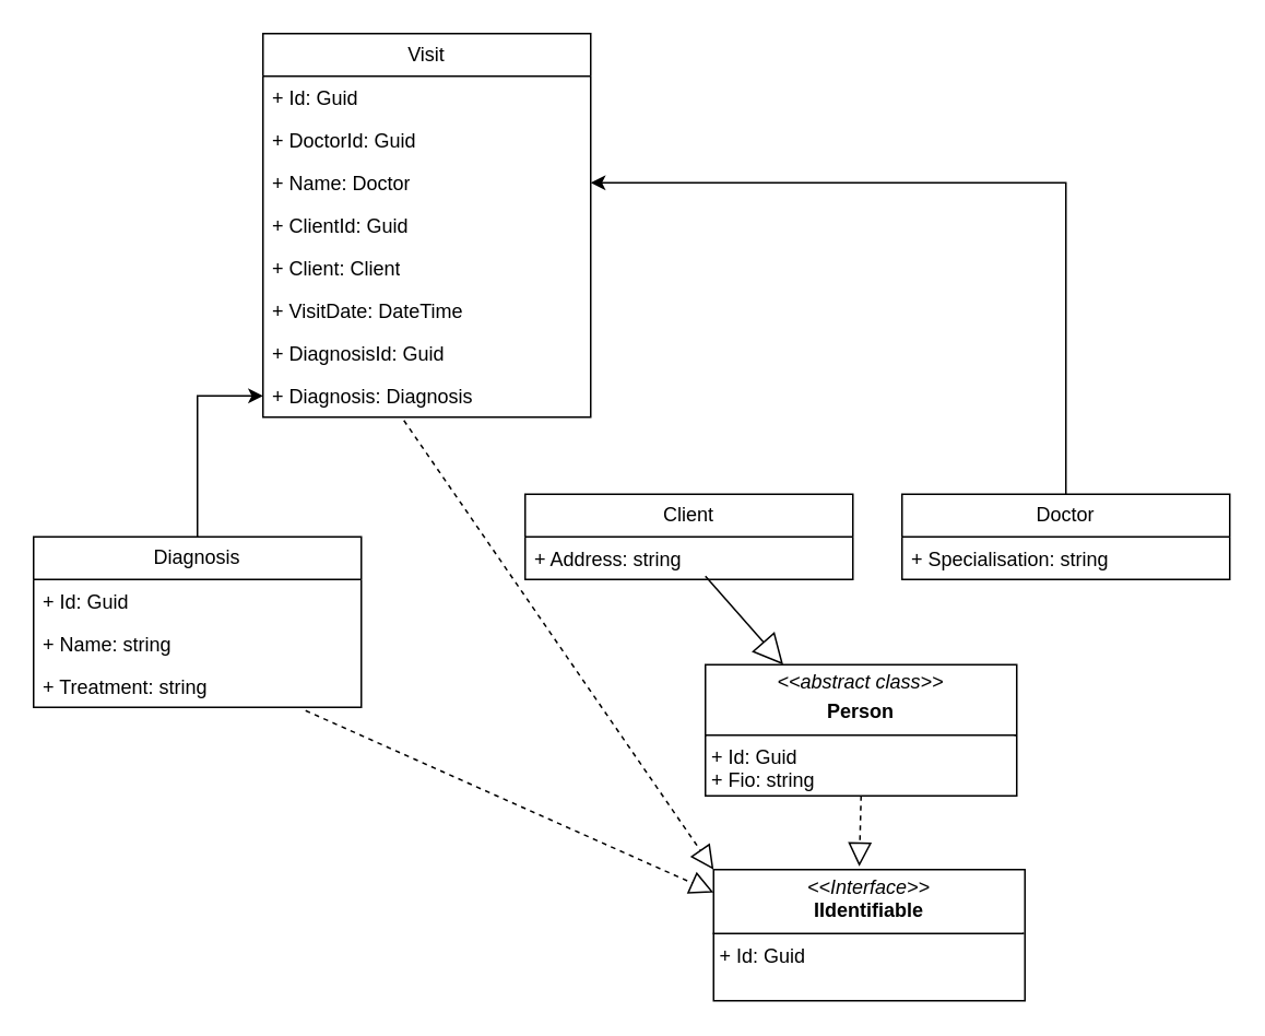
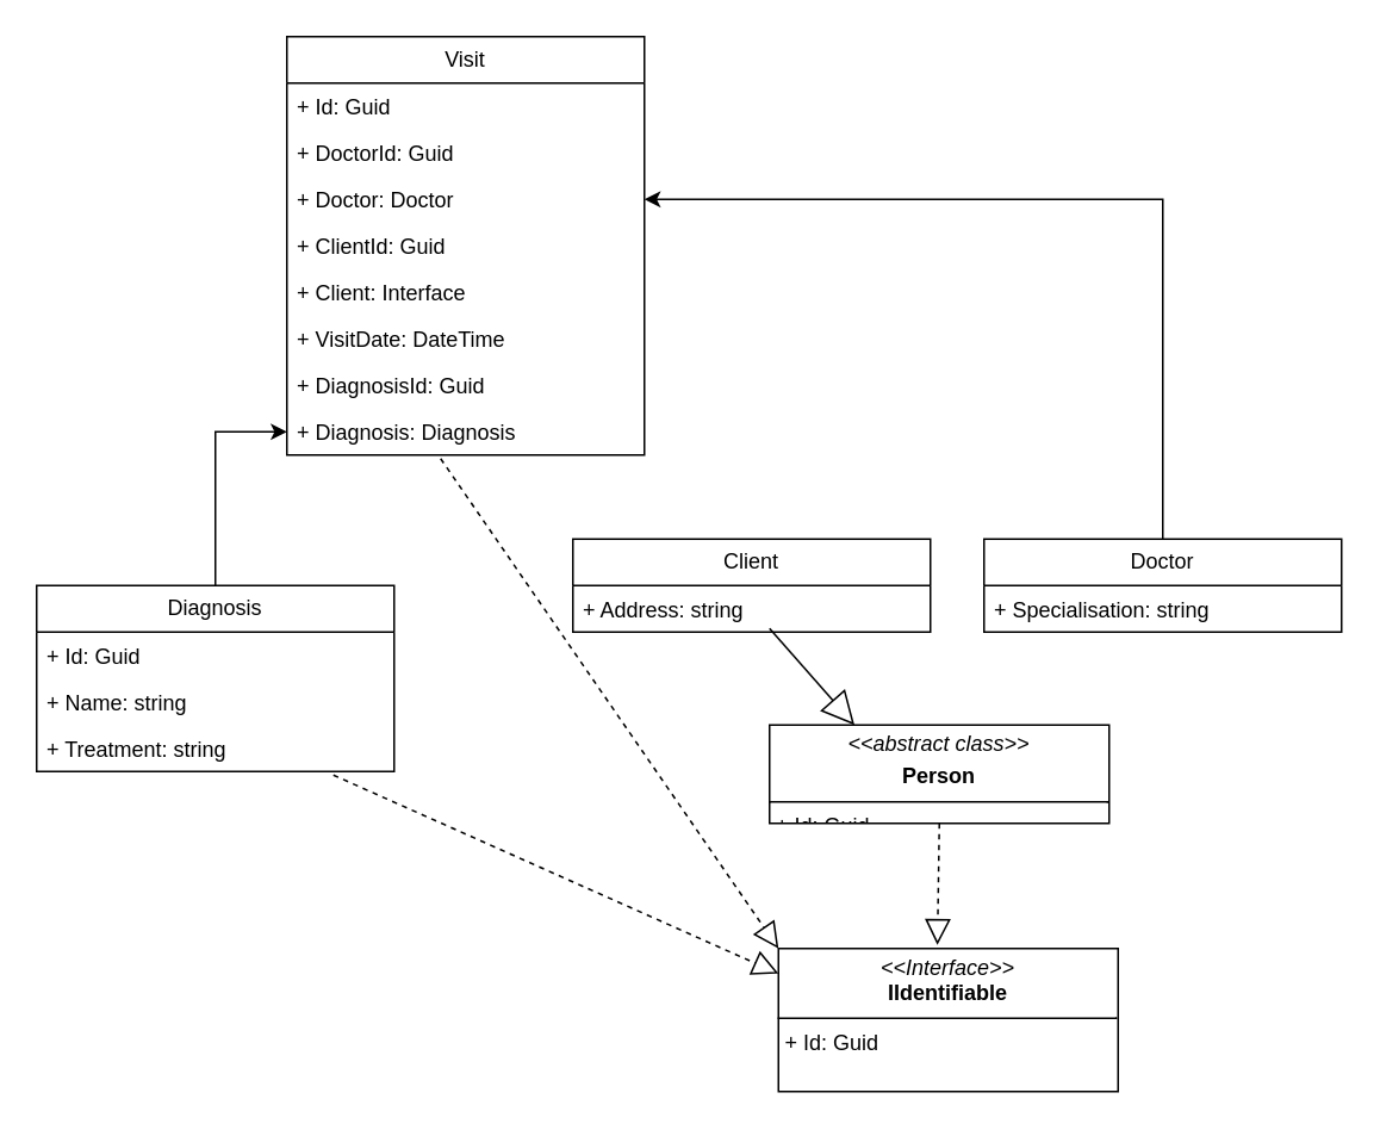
  <mxCell id="0" />
  <mxCell id="1" parent="0" />
  <mxCell id="2" value="&lt;p style=&quot;margin:0px;margin-top:4px;text-align:center;&quot;&gt;&lt;i&gt;&amp;lt;&amp;lt;Interface&amp;gt;&amp;gt;&lt;/i&gt;&lt;br&gt;&lt;b&gt;IIdentifiable&lt;/b&gt;&lt;br&gt;&lt;/p&gt;&lt;hr size=&quot;1&quot; style=&quot;border-style:solid;&quot;&gt;&lt;p style=&quot;margin:0px;margin-left:4px;&quot;&gt;+ Id: Guid&lt;br&gt;&lt;/p&gt;" style="verticalAlign=top;align=left;overflow=fill;html=1;whiteSpace=wrap;" vertex="1" parent="1"><mxGeometry x="435" y="530" width="190" height="80" as="geometry" /></mxCell>
- <mxCell id="3" value="&lt;p style=&quot;margin:0px;margin-top:4px;text-align:center;&quot;&gt;&lt;i&gt;&amp;lt;&amp;lt;&lt;/i&gt;&lt;span style=&quot;background-color: initial; text-align: left;&quot;&gt;&lt;i&gt;abstract class&lt;/i&gt;&lt;/span&gt;&lt;i style=&quot;background-color: initial;&quot;&gt;&amp;gt;&amp;gt;&lt;/i&gt;&lt;/p&gt;&lt;p style=&quot;margin:0px;margin-top:4px;text-align:center;&quot;&gt;&lt;b&gt;Person&lt;/b&gt;&lt;br&gt;&lt;/p&gt;&lt;hr size=&quot;1&quot; style=&quot;border-style:solid;&quot;&gt;&lt;p style=&quot;margin:0px;margin-left:4px;&quot;&gt;+ Id: Guid&lt;br&gt;&lt;/p&gt;&lt;p style=&quot;margin:0px;margin-left:4px;&quot;&gt;+ Fio: string&lt;br&gt;&lt;/p&gt;" style="verticalAlign=top;align=left;overflow=fill;html=1;whiteSpace=wrap;" vertex="1" parent="1"><mxGeometry x="430" y="405" width="190" height="80" as="geometry" /></mxCell>
+ <mxCell id="3" value="&lt;p style=&quot;margin:0px;margin-top:4px;text-align:center;&quot;&gt;&lt;i&gt;&amp;lt;&amp;lt;&lt;/i&gt;&lt;span style=&quot;background-color: initial; text-align: left;&quot;&gt;&lt;i&gt;abstract class&lt;/i&gt;&lt;/span&gt;&lt;i style=&quot;background-color: initial;&quot;&gt;&amp;gt;&amp;gt;&lt;/i&gt;&lt;/p&gt;&lt;p style=&quot;margin:0px;margin-top:4px;text-align:center;&quot;&gt;&lt;b&gt;Person&lt;/b&gt;&lt;br&gt;&lt;/p&gt;&lt;hr size=&quot;1&quot; style=&quot;border-style:solid;&quot;&gt;&lt;p style=&quot;margin:0px;margin-left:4px;&quot;&gt;+ Id: Guid&lt;br&gt;&lt;/p&gt;&lt;p style=&quot;margin:0px;margin-left:4px;&quot;&gt;+ Fio: string&lt;br&gt;&lt;/p&gt;" style="verticalAlign=top;align=left;overflow=fill;html=1;whiteSpace=wrap;" vertex="1" parent="1"><mxGeometry x="430" y="405" width="190" height="55" as="geometry" /></mxCell>
  <mxCell id="4" value="" style="endArrow=block;dashed=1;endFill=0;endSize=12;html=1;rounded=0;exitX=0.5;exitY=1;exitDx=0;exitDy=0;entryX=0.468;entryY=-0.025;entryDx=0;entryDy=0;entryPerimeter=0;" edge="1" parent="1" source="3" target="2"><mxGeometry width="160" relative="1" as="geometry"><mxPoint x="250" y="660" as="sourcePoint" /><mxPoint x="410" y="660" as="targetPoint" /></mxGeometry></mxCell>
  <mxCell id="5" value="" style="endArrow=block;endSize=16;endFill=0;html=1;rounded=0;exitX=0.55;exitY=0.923;exitDx=0;exitDy=0;exitPerimeter=0;entryX=0.25;entryY=0;entryDx=0;entryDy=0;" edge="1" parent="1" source="19" target="3"><mxGeometry width="160" relative="1" as="geometry"><mxPoint x="144" y="520" as="sourcePoint" /><mxPoint x="490" y="527" as="targetPoint" /></mxGeometry></mxCell>
  <mxCell id="6" value="Visit" style="swimlane;fontStyle=0;childLayout=stackLayout;horizontal=1;startSize=26;fillColor=none;horizontalStack=0;resizeParent=1;resizeParentMax=0;resizeLast=0;collapsible=1;marginBottom=0;whiteSpace=wrap;html=1;" vertex="1" parent="1"><mxGeometry x="160" y="20" width="200" height="234" as="geometry" /></mxCell>
  <mxCell id="7" value="+ Id: Guid" style="text;strokeColor=none;fillColor=none;align=left;verticalAlign=top;spacingLeft=4;spacingRight=4;overflow=hidden;rotatable=0;points=[[0,0.5],[1,0.5]];portConstraint=eastwest;whiteSpace=wrap;html=1;" vertex="1" parent="6"><mxGeometry y="26" width="200" height="26" as="geometry" /></mxCell>
  <mxCell id="8" value="+ DoctorId: Guid" style="text;strokeColor=none;fillColor=none;align=left;verticalAlign=top;spacingLeft=4;spacingRight=4;overflow=hidden;rotatable=0;points=[[0,0.5],[1,0.5]];portConstraint=eastwest;whiteSpace=wrap;html=1;" vertex="1" parent="6"><mxGeometry y="52" width="200" height="26" as="geometry" /></mxCell>
- <mxCell id="9" value="+ Name: Doctor" style="text;strokeColor=none;fillColor=none;align=left;verticalAlign=top;spacingLeft=4;spacingRight=4;overflow=hidden;rotatable=0;points=[[0,0.5],[1,0.5]];portConstraint=eastwest;whiteSpace=wrap;html=1;" vertex="1" parent="6"><mxGeometry y="78" width="200" height="26" as="geometry" /></mxCell>
+ <mxCell id="9" value="+ Doctor: Doctor" style="text;strokeColor=none;fillColor=none;align=left;verticalAlign=top;spacingLeft=4;spacingRight=4;overflow=hidden;rotatable=0;points=[[0,0.5],[1,0.5]];portConstraint=eastwest;whiteSpace=wrap;html=1;" vertex="1" parent="6"><mxGeometry y="78" width="200" height="26" as="geometry" /></mxCell>
  <mxCell id="10" value="+ ClientId: Guid" style="text;strokeColor=none;fillColor=none;align=left;verticalAlign=top;spacingLeft=4;spacingRight=4;overflow=hidden;rotatable=0;points=[[0,0.5],[1,0.5]];portConstraint=eastwest;whiteSpace=wrap;html=1;" vertex="1" parent="6"><mxGeometry y="104" width="200" height="26" as="geometry" /></mxCell>
- <mxCell id="11" value="+ Client: Client" style="text;strokeColor=none;fillColor=none;align=left;verticalAlign=top;spacingLeft=4;spacingRight=4;overflow=hidden;rotatable=0;points=[[0,0.5],[1,0.5]];portConstraint=eastwest;whiteSpace=wrap;html=1;" vertex="1" parent="6"><mxGeometry y="130" width="200" height="26" as="geometry" /></mxCell>
+ <mxCell id="11" value="+ Client: Interface" style="text;strokeColor=none;fillColor=none;align=left;verticalAlign=top;spacingLeft=4;spacingRight=4;overflow=hidden;rotatable=0;points=[[0,0.5],[1,0.5]];portConstraint=eastwest;whiteSpace=wrap;html=1;" vertex="1" parent="6"><mxGeometry y="130" width="200" height="26" as="geometry" /></mxCell>
  <mxCell id="12" value="+ VisitDate: DateTime" style="text;strokeColor=none;fillColor=none;align=left;verticalAlign=top;spacingLeft=4;spacingRight=4;overflow=hidden;rotatable=0;points=[[0,0.5],[1,0.5]];portConstraint=eastwest;whiteSpace=wrap;html=1;" vertex="1" parent="6"><mxGeometry y="156" width="200" height="26" as="geometry" /></mxCell>
  <mxCell id="13" value="+ DiagnosisId: Guid" style="text;strokeColor=none;fillColor=none;align=left;verticalAlign=top;spacingLeft=4;spacingRight=4;overflow=hidden;rotatable=0;points=[[0,0.5],[1,0.5]];portConstraint=eastwest;whiteSpace=wrap;html=1;" vertex="1" parent="6"><mxGeometry y="182" width="200" height="26" as="geometry" /></mxCell>
  <mxCell id="14" value="+ Diagnosis: Diagnosis" style="text;strokeColor=none;fillColor=none;align=left;verticalAlign=top;spacingLeft=4;spacingRight=4;overflow=hidden;rotatable=0;points=[[0,0.5],[1,0.5]];portConstraint=eastwest;whiteSpace=wrap;html=1;" vertex="1" parent="6"><mxGeometry y="208" width="200" height="26" as="geometry" /></mxCell>
  <mxCell id="15" style="edgeStyle=orthogonalEdgeStyle;rounded=0;orthogonalLoop=1;jettySize=auto;html=1;entryX=1;entryY=0.5;entryDx=0;entryDy=0;" edge="1" parent="1" source="16" target="9"><mxGeometry relative="1" as="geometry" /></mxCell>
  <mxCell id="16" value="Doctor" style="swimlane;fontStyle=0;childLayout=stackLayout;horizontal=1;startSize=26;fillColor=none;horizontalStack=0;resizeParent=1;resizeParentMax=0;resizeLast=0;collapsible=1;marginBottom=0;whiteSpace=wrap;html=1;" vertex="1" parent="1"><mxGeometry x="550" y="301" width="200" height="52" as="geometry" /></mxCell>
  <mxCell id="17" value="+ Specialisation: string" style="text;strokeColor=none;fillColor=none;align=left;verticalAlign=top;spacingLeft=4;spacingRight=4;overflow=hidden;rotatable=0;points=[[0,0.5],[1,0.5]];portConstraint=eastwest;whiteSpace=wrap;html=1;" vertex="1" parent="16"><mxGeometry y="26" width="200" height="26" as="geometry" /></mxCell>
  <mxCell id="18" value="Client" style="swimlane;fontStyle=0;childLayout=stackLayout;horizontal=1;startSize=26;fillColor=none;horizontalStack=0;resizeParent=1;resizeParentMax=0;resizeLast=0;collapsible=1;marginBottom=0;whiteSpace=wrap;html=1;" vertex="1" parent="1"><mxGeometry x="320" y="301" width="200" height="52" as="geometry" /></mxCell>
  <mxCell id="19" value="+ Address: string" style="text;strokeColor=none;fillColor=none;align=left;verticalAlign=top;spacingLeft=4;spacingRight=4;overflow=hidden;rotatable=0;points=[[0,0.5],[1,0.5]];portConstraint=eastwest;whiteSpace=wrap;html=1;" vertex="1" parent="18"><mxGeometry y="26" width="200" height="26" as="geometry" /></mxCell>
  <mxCell id="20" style="edgeStyle=orthogonalEdgeStyle;rounded=0;orthogonalLoop=1;jettySize=auto;html=1;entryX=0;entryY=0.5;entryDx=0;entryDy=0;" edge="1" parent="1" source="21" target="14"><mxGeometry relative="1" as="geometry" /></mxCell>
  <mxCell id="21" value="Diagnosis" style="swimlane;fontStyle=0;childLayout=stackLayout;horizontal=1;startSize=26;fillColor=none;horizontalStack=0;resizeParent=1;resizeParentMax=0;resizeLast=0;collapsible=1;marginBottom=0;whiteSpace=wrap;html=1;" vertex="1" parent="1"><mxGeometry x="20" y="327" width="200" height="104" as="geometry" /></mxCell>
  <mxCell id="22" value="+ Id: Guid" style="text;strokeColor=none;fillColor=none;align=left;verticalAlign=top;spacingLeft=4;spacingRight=4;overflow=hidden;rotatable=0;points=[[0,0.5],[1,0.5]];portConstraint=eastwest;whiteSpace=wrap;html=1;" vertex="1" parent="21"><mxGeometry y="26" width="200" height="26" as="geometry" /></mxCell>
  <mxCell id="23" value="+ Name: string" style="text;strokeColor=none;fillColor=none;align=left;verticalAlign=top;spacingLeft=4;spacingRight=4;overflow=hidden;rotatable=0;points=[[0,0.5],[1,0.5]];portConstraint=eastwest;whiteSpace=wrap;html=1;" vertex="1" parent="21"><mxGeometry y="52" width="200" height="26" as="geometry" /></mxCell>
  <mxCell id="24" value="+ Treatment: string" style="text;strokeColor=none;fillColor=none;align=left;verticalAlign=top;spacingLeft=4;spacingRight=4;overflow=hidden;rotatable=0;points=[[0,0.5],[1,0.5]];portConstraint=eastwest;whiteSpace=wrap;html=1;" vertex="1" parent="21"><mxGeometry y="78" width="200" height="26" as="geometry" /></mxCell>
  <mxCell id="25" value="" style="endArrow=block;dashed=1;endFill=0;endSize=12;html=1;rounded=0;exitX=0.83;exitY=1.077;exitDx=0;exitDy=0;entryX=0;entryY=0.175;entryDx=0;entryDy=0;entryPerimeter=0;exitPerimeter=0;" edge="1" parent="1" source="24" target="2"><mxGeometry width="160" relative="1" as="geometry"><mxPoint x="265" y="487" as="sourcePoint" /><mxPoint x="259" y="540" as="targetPoint" /></mxGeometry></mxCell>
  <mxCell id="26" value="" style="endArrow=block;dashed=1;endFill=0;endSize=12;html=1;rounded=0;exitX=0.43;exitY=1.077;exitDx=0;exitDy=0;entryX=0;entryY=0;entryDx=0;entryDy=0;exitPerimeter=0;" edge="1" parent="1" source="14" target="2"><mxGeometry width="160" relative="1" as="geometry"><mxPoint x="196" y="443" as="sourcePoint" /><mxPoint x="440" y="564" as="targetPoint" /></mxGeometry></mxCell>
